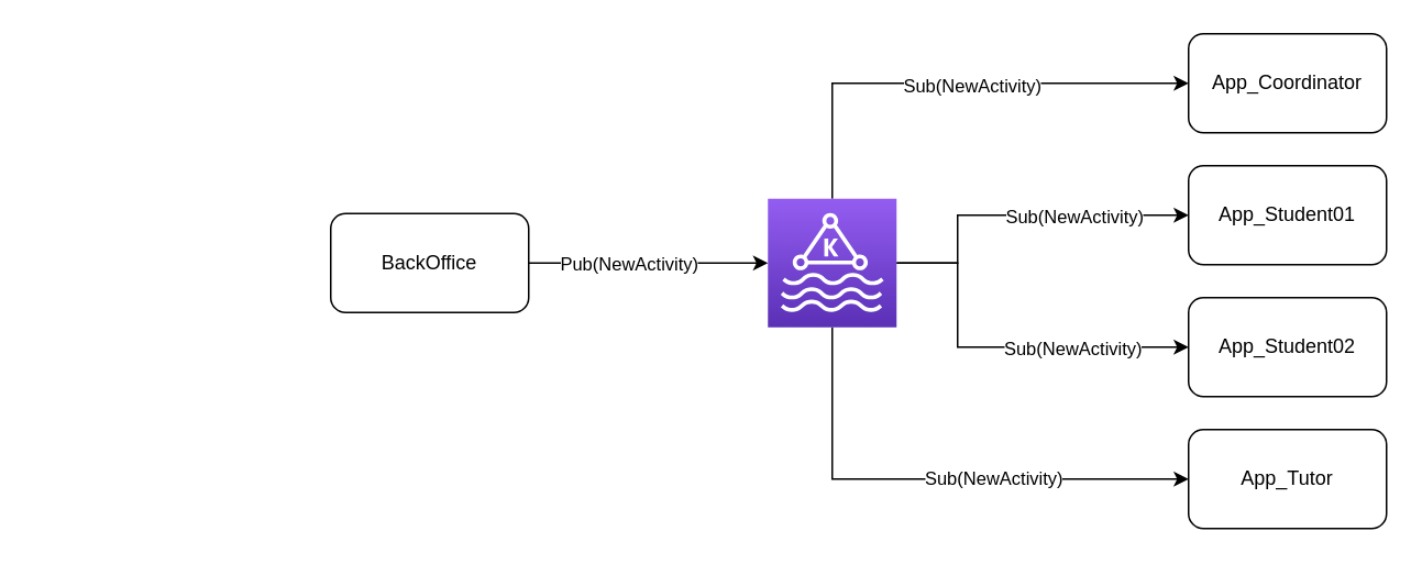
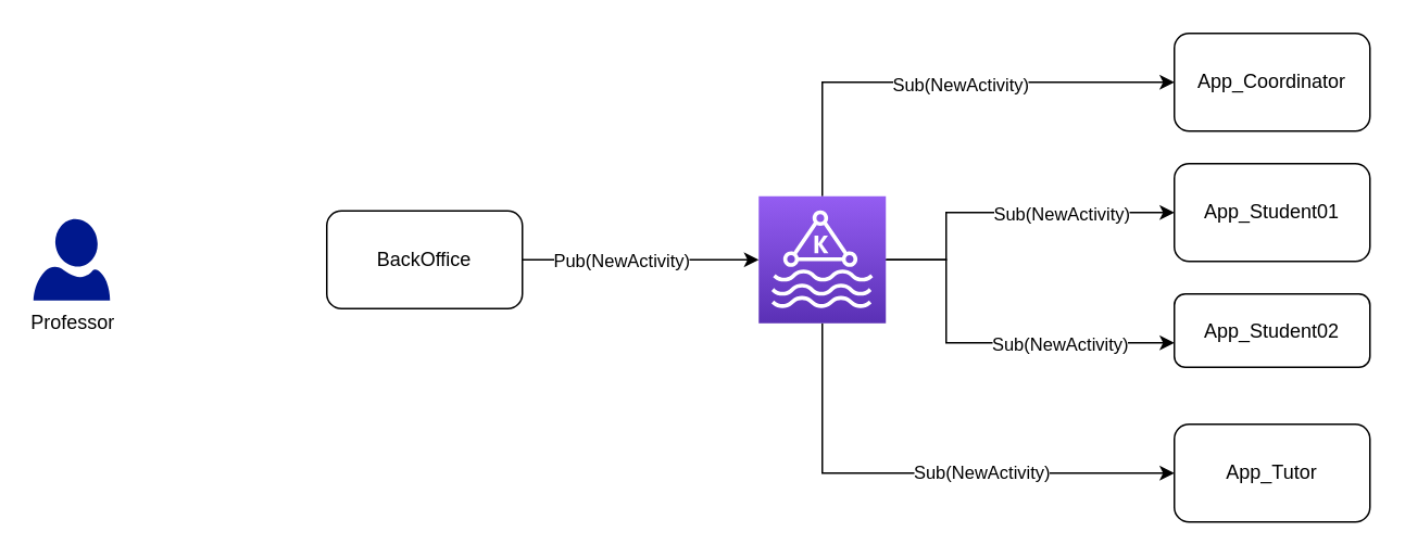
  <mxCell id="0" />
  <mxCell id="1" parent="0" />
  <mxCell id="2" style="edgeStyle=orthogonalEdgeStyle;rounded=0;orthogonalLoop=1;jettySize=auto;html=1;" edge="1" parent="1" source="10" target="14"><mxGeometry relative="1" as="geometry"><Array as="points"><mxPoint x="580" y="159" /><mxPoint x="580" y="130" /></Array></mxGeometry></mxCell>
  <mxCell id="3" value="Sub(NewActivity)" style="edgeLabel;html=1;align=center;verticalAlign=middle;resizable=0;points=[];" vertex="1" connectable="0" parent="2"><mxGeometry x="0.46" y="-1" relative="1" as="geometry"><mxPoint x="-14" y="-1" as="offset" /></mxGeometry></mxCell>
  <mxCell id="4" style="edgeStyle=orthogonalEdgeStyle;rounded=0;orthogonalLoop=1;jettySize=auto;html=1;" edge="1" parent="1" source="10" target="15"><mxGeometry relative="1" as="geometry"><Array as="points"><mxPoint x="580" y="159" /><mxPoint x="580" y="210" /></Array></mxGeometry></mxCell>
  <mxCell id="5" value="Sub(NewActivity)" style="edgeLabel;html=1;align=center;verticalAlign=middle;resizable=0;points=[];" vertex="1" connectable="0" parent="4"><mxGeometry x="0.241" relative="1" as="geometry"><mxPoint x="16" as="offset" /></mxGeometry></mxCell>
  <mxCell id="6" style="edgeStyle=orthogonalEdgeStyle;rounded=0;orthogonalLoop=1;jettySize=auto;html=1;entryX=0;entryY=0.5;entryDx=0;entryDy=0;" edge="1" parent="1" source="10" target="17"><mxGeometry relative="1" as="geometry"><Array as="points"><mxPoint x="504" y="290" /></Array></mxGeometry></mxCell>
  <mxCell id="7" value="Sub(NewActivity)" style="edgeLabel;html=1;align=center;verticalAlign=middle;resizable=0;points=[];" vertex="1" connectable="0" parent="6"><mxGeometry x="0.225" y="1" relative="1" as="geometry"><mxPoint as="offset" /></mxGeometry></mxCell>
  <mxCell id="8" style="edgeStyle=orthogonalEdgeStyle;rounded=0;orthogonalLoop=1;jettySize=auto;html=1;entryX=0;entryY=0.5;entryDx=0;entryDy=0;" edge="1" parent="1" source="10" target="18"><mxGeometry relative="1" as="geometry"><Array as="points"><mxPoint x="504" y="50" /></Array></mxGeometry></mxCell>
  <mxCell id="9" value="Sub(NewActivity)" style="edgeLabel;html=1;align=center;verticalAlign=middle;resizable=0;points=[];" vertex="1" connectable="0" parent="8"><mxGeometry x="0.078" y="-1" relative="1" as="geometry"><mxPoint as="offset" /></mxGeometry></mxCell>
  <mxCell id="10" value="" style="points=[[0,0,0],[0.25,0,0],[0.5,0,0],[0.75,0,0],[1,0,0],[0,1,0],[0.25,1,0],[0.5,1,0],[0.75,1,0],[1,1,0],[0,0.25,0],[0,0.5,0],[0,0.75,0],[1,0.25,0],[1,0.5,0],[1,0.75,0]];outlineConnect=0;fontColor=#232F3E;gradientColor=#945DF2;gradientDirection=north;fillColor=#5A30B5;strokeColor=#ffffff;dashed=0;verticalLabelPosition=bottom;verticalAlign=top;align=center;html=1;fontSize=12;fontStyle=0;aspect=fixed;shape=mxgraph.aws4.resourceIcon;resIcon=mxgraph.aws4.managed_streaming_for_kafka;" vertex="1" parent="1"><mxGeometry x="465" y="120" width="78" height="78" as="geometry" /></mxCell>
  <mxCell id="11" style="edgeStyle=orthogonalEdgeStyle;rounded=0;orthogonalLoop=1;jettySize=auto;html=1;entryX=0;entryY=0.5;entryDx=0;entryDy=0;entryPerimeter=0;" edge="1" parent="1" source="13" target="10"><mxGeometry relative="1" as="geometry" /></mxCell>
  <mxCell id="12" value="Pub(NewActivity)" style="edgeLabel;html=1;align=center;verticalAlign=middle;resizable=0;points=[];" vertex="1" connectable="0" parent="11"><mxGeometry x="-0.172" relative="1" as="geometry"><mxPoint as="offset" /></mxGeometry></mxCell>
  <mxCell id="13" value="BackOffice" style="rounded=1;whiteSpace=wrap;html=1;" vertex="1" parent="1"><mxGeometry x="200" y="129" width="120" height="60" as="geometry" /></mxCell>
  <mxCell id="14" value="App_Student01" style="rounded=1;whiteSpace=wrap;html=1;" vertex="1" parent="1"><mxGeometry x="720" y="100" width="120" height="60" as="geometry" /></mxCell>
- <mxCell id="15" value="App_Student02" style="rounded=1;whiteSpace=wrap;html=1;" vertex="1" parent="1"><mxGeometry x="720" y="180" width="120" height="60" as="geometry" /></mxCell>
+ <mxCell id="15" value="App_Student02" style="rounded=1;whiteSpace=wrap;html=1;" vertex="1" parent="1"><mxGeometry x="720" y="180" width="120" height="45" as="geometry" /></mxCell>
+ <mxCell id="16" value="Professor" style="aspect=fixed;pointerEvents=1;shadow=0;dashed=0;html=1;strokeColor=none;labelPosition=center;verticalLabelPosition=bottom;verticalAlign=top;align=center;fillColor=#00188D;shape=mxgraph.azure.user" vertex="1" parent="1"><mxGeometry x="20" y="134" width="47" height="50" as="geometry" /></mxCell>
  <mxCell id="17" value="App_Tutor" style="rounded=1;whiteSpace=wrap;html=1;" vertex="1" parent="1"><mxGeometry x="720" y="260" width="120" height="60" as="geometry" /></mxCell>
  <mxCell id="18" value="App_Coordinator" style="rounded=1;whiteSpace=wrap;html=1;" vertex="1" parent="1"><mxGeometry x="720" y="20" width="120" height="60" as="geometry" /></mxCell>
